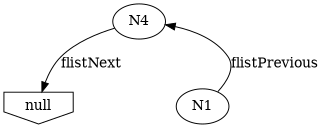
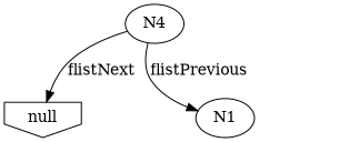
  digraph {
    nodesep=.5
    ordering=out
    null [shape=invhouse]
    n2 [label=N4]
    N1
    n2 -> null [label=flistNext]
-   N1 -> n2 [label=flistPrevious]
+   n2 -> N1 [label=flistPrevious]
  }
